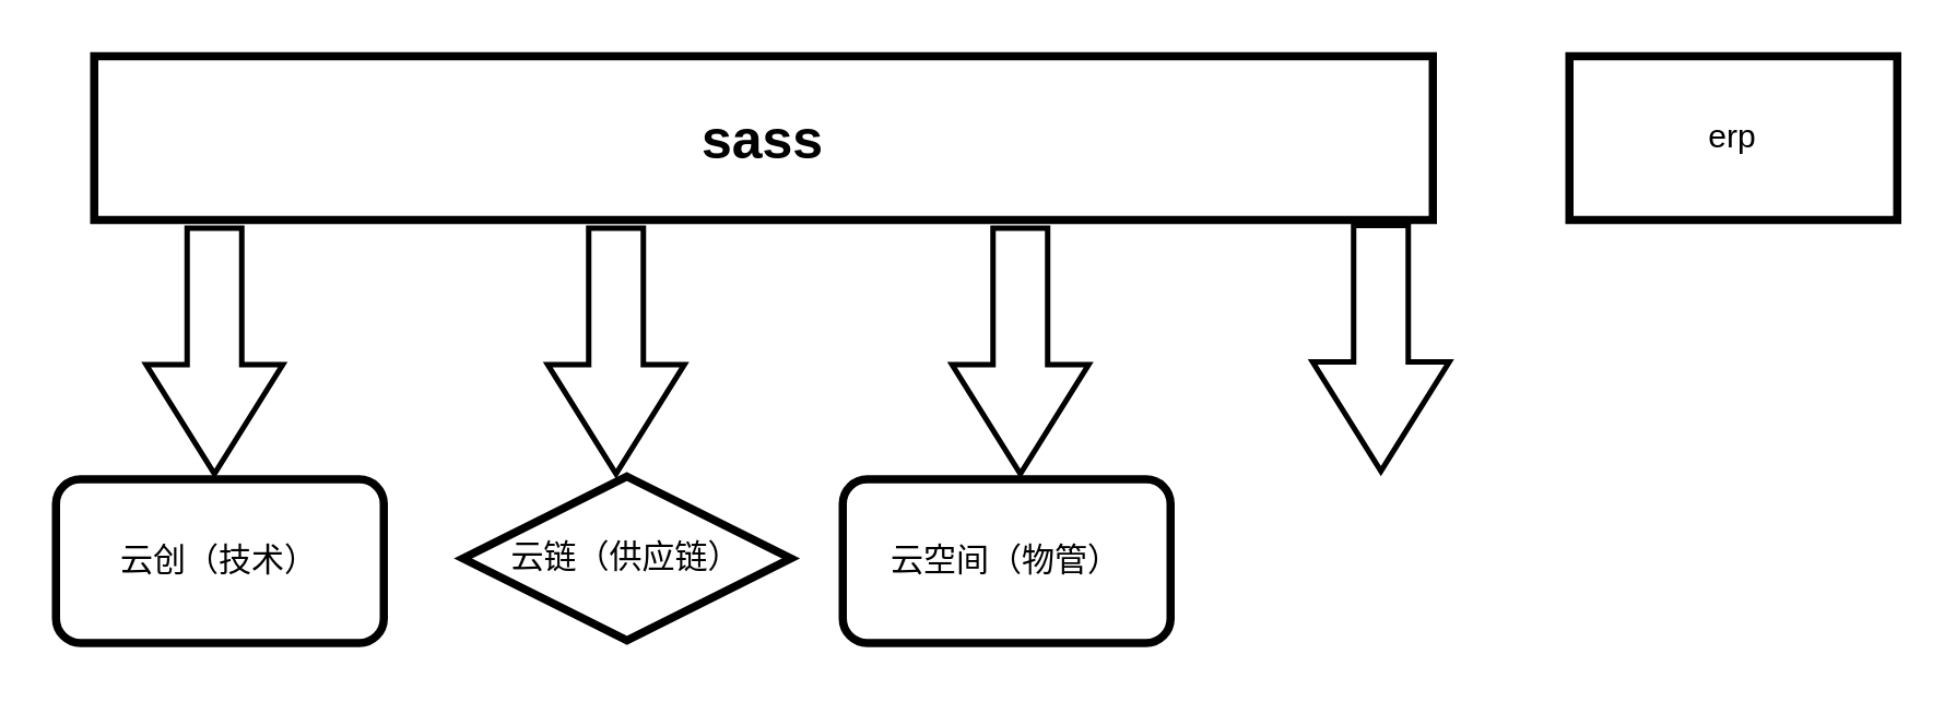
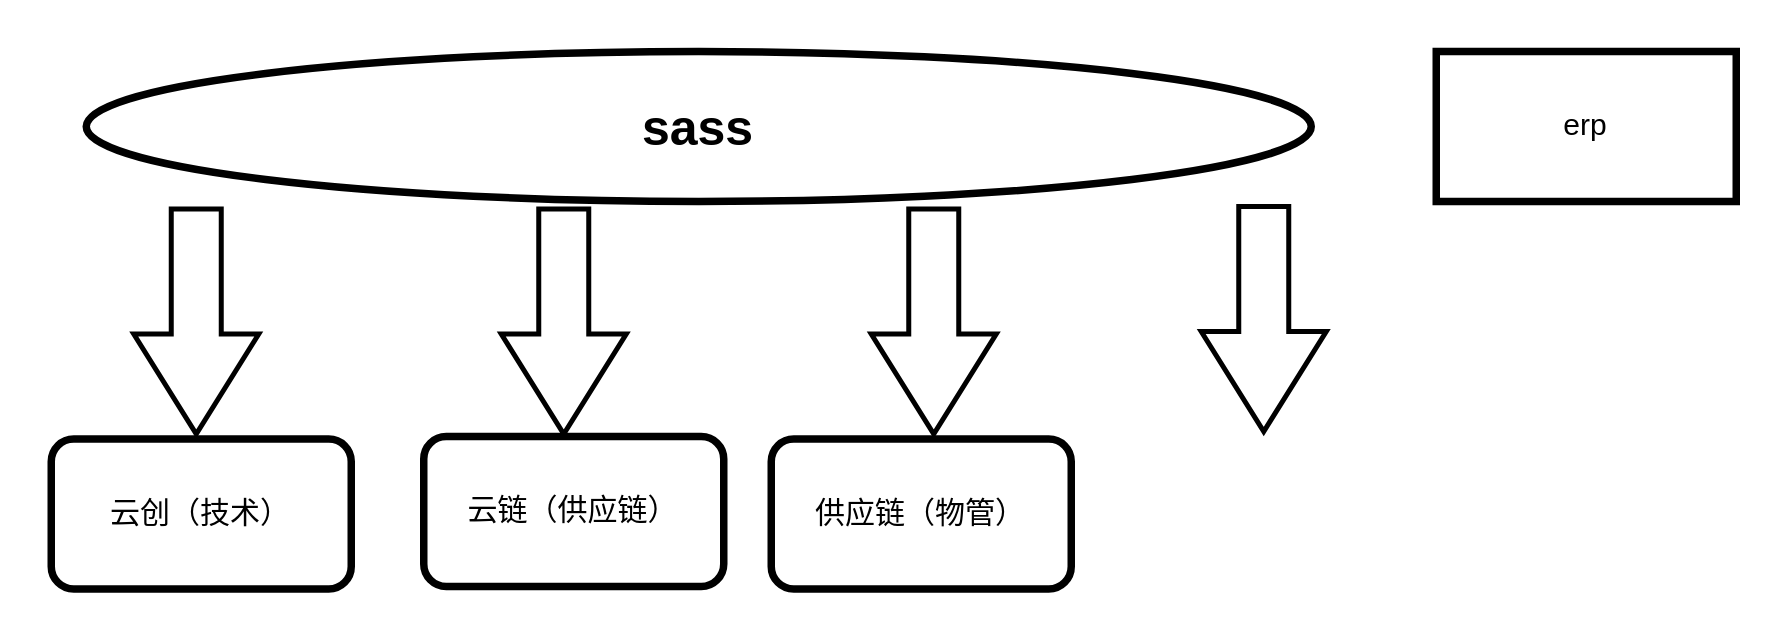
  <mxCell id="0" />
  <mxCell id="1" parent="0" />
  <mxCell id="2" value="" style="verticalLabelPosition=bottom;verticalAlign=top;html=1;strokeWidth=2;shape=mxgraph.arrows2.arrow;dy=0.6;dx=40;notch=0;rotation=90;" vertex="1" parent="1"><mxGeometry x="33" y="103" width="90" height="50" as="geometry" /></mxCell>
- <mxCell id="3" value="&lt;b&gt;&lt;font style=&quot;font-size: 20px&quot;&gt;sass&lt;/font&gt;&lt;/b&gt;" style="rounded=0;whiteSpace=wrap;html=1;strokeWidth=3;" vertex="1" parent="1"><mxGeometry x="34" y="20" width="490" height="60" as="geometry" /></mxCell>
+ <mxCell id="3" value="&lt;b&gt;&lt;font style=&quot;font-size: 20px&quot;&gt;sass&lt;/font&gt;&lt;/b&gt;" style="ellipse;whiteSpace=wrap;html=1;strokeWidth=3;" vertex="1" parent="1"><mxGeometry x="34" y="20" width="490" height="60" as="geometry" /></mxCell>
  <mxCell id="4" value="erp" style="rounded=0;whiteSpace=wrap;html=1;strokeWidth=3;" vertex="1" parent="1"><mxGeometry x="574" y="20" width="120" height="60" as="geometry" /></mxCell>
  <mxCell id="5" value="" style="verticalLabelPosition=bottom;verticalAlign=top;html=1;strokeWidth=2;shape=mxgraph.arrows2.arrow;dy=0.6;dx=40;notch=0;rotation=90;" vertex="1" parent="1"><mxGeometry x="328" y="103" width="90" height="50" as="geometry" /></mxCell>
  <mxCell id="6" value="" style="verticalLabelPosition=bottom;verticalAlign=top;html=1;strokeWidth=2;shape=mxgraph.arrows2.arrow;dy=0.6;dx=40;notch=0;rotation=90;" vertex="1" parent="1"><mxGeometry x="180" y="103" width="90" height="50" as="geometry" /></mxCell>
  <mxCell id="7" value="云创（技术）" style="rounded=1;whiteSpace=wrap;html=1;strokeWidth=3;" vertex="1" parent="1"><mxGeometry x="20" y="175" width="120" height="60" as="geometry" /></mxCell>
- <mxCell id="8" value="云空间（物管）" style="rounded=1;whiteSpace=wrap;html=1;strokeWidth=3;" vertex="1" parent="1"><mxGeometry x="308" y="175" width="120" height="60" as="geometry" /></mxCell>
- <mxCell id="9" value="云链（供应链）" style="rhombus;whiteSpace=wrap;html=1;strokeWidth=3;" vertex="1" parent="1"><mxGeometry x="169" y="174" width="120" height="60" as="geometry" /></mxCell>
+ <mxCell id="8" value="供应链（物管）" style="rounded=1;whiteSpace=wrap;html=1;strokeWidth=3;" vertex="1" parent="1"><mxGeometry x="308" y="175" width="120" height="60" as="geometry" /></mxCell>
+ <mxCell id="9" value="云链（供应链）" style="rounded=1;whiteSpace=wrap;html=1;strokeWidth=3;" vertex="1" parent="1"><mxGeometry x="169" y="174" width="120" height="60" as="geometry" /></mxCell>
  <mxCell id="10" value="" style="verticalLabelPosition=bottom;verticalAlign=top;html=1;strokeWidth=2;shape=mxgraph.arrows2.arrow;dy=0.6;dx=40;notch=0;rotation=90;" vertex="1" parent="1"><mxGeometry x="460" y="102" width="90" height="50" as="geometry" /></mxCell>
